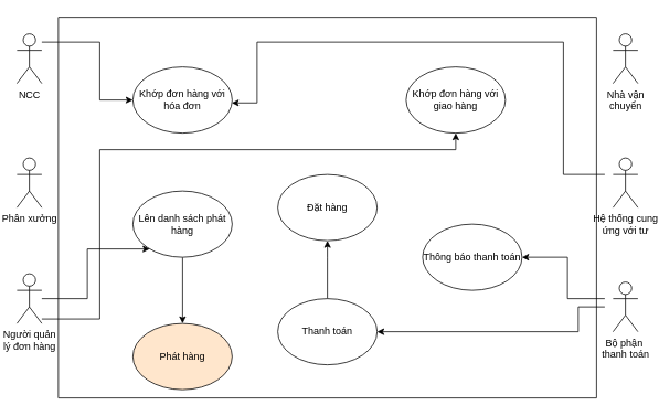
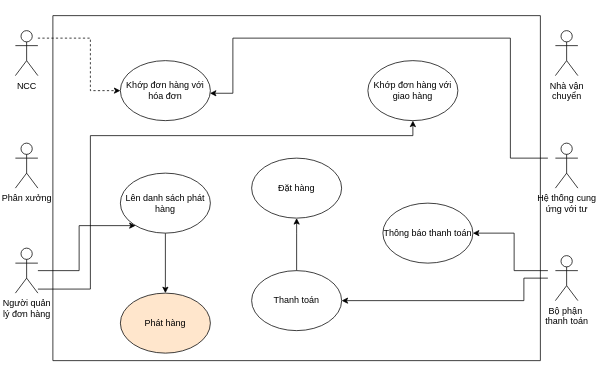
  <mxCell id="0" />
  <mxCell id="1" parent="0" />
  <mxCell id="2" value="" style="edgeStyle=orthogonalEdgeStyle;rounded=0;orthogonalLoop=1;jettySize=auto;html=1;" edge="1" parent="1" source="4" target="16"><mxGeometry relative="1" as="geometry"><mxPoint x="50" y="360" as="sourcePoint" /><Array as="points"><mxPoint x="105" y="360" /><mxPoint x="105" y="300" /></Array></mxGeometry></mxCell>
  <mxCell id="3" value="Phân xưởng" style="shape=umlActor;verticalLabelPosition=bottom;verticalAlign=top;html=1;outlineConnect=0;" vertex="1" parent="1"><mxGeometry x="20" y="190" width="30" height="60" as="geometry" /></mxCell>
  <mxCell id="4" value="Người quản &lt;br&gt;lý đơn hàng" style="shape=umlActor;verticalLabelPosition=bottom;verticalAlign=top;html=1;outlineConnect=0;" vertex="1" parent="1"><mxGeometry x="20" y="330" width="30" height="60" as="geometry" /></mxCell>
- <mxCell id="5" value="" style="edgeStyle=orthogonalEdgeStyle;rounded=0;orthogonalLoop=1;jettySize=auto;html=1;entryX=0;entryY=0.5;entryDx=0;entryDy=0;" edge="1" parent="1" source="6" target="13"><mxGeometry relative="1" as="geometry"><Array as="points"><mxPoint x="120" y="50" /><mxPoint x="120" y="120" /></Array></mxGeometry></mxCell>
+ <mxCell id="5" value="" style="edgeStyle=orthogonalEdgeStyle;rounded=0;orthogonalLoop=1;jettySize=auto;html=1;entryX=0;entryY=0.5;entryDx=0;entryDy=0;dashed=1;" edge="1" parent="1" source="6" target="13"><mxGeometry relative="1" as="geometry"><Array as="points"><mxPoint x="120" y="50" /><mxPoint x="120" y="120" /></Array></mxGeometry></mxCell>
  <mxCell id="6" value="NCC" style="shape=umlActor;verticalLabelPosition=bottom;verticalAlign=top;html=1;outlineConnect=0;" vertex="1" parent="1"><mxGeometry x="20" y="40" width="30" height="60" as="geometry" /></mxCell>
  <mxCell id="7" value="Nhà vận &lt;br&gt;chuyển" style="shape=umlActor;verticalLabelPosition=bottom;verticalAlign=top;html=1;outlineConnect=0;" vertex="1" parent="1"><mxGeometry x="740" y="40" width="30" height="60" as="geometry" /></mxCell>
  <mxCell id="8" value="Hệ thống cung&lt;br&gt;ứng với tư" style="shape=umlActor;verticalLabelPosition=bottom;verticalAlign=top;html=1;outlineConnect=0;" vertex="1" parent="1"><mxGeometry x="740" y="190" width="30" height="60" as="geometry" /></mxCell>
  <mxCell id="9" value="" style="edgeStyle=orthogonalEdgeStyle;rounded=0;orthogonalLoop=1;jettySize=auto;html=1;entryX=1;entryY=0.5;entryDx=0;entryDy=0;" edge="1" parent="1" target="20"><mxGeometry relative="1" as="geometry"><mxPoint x="730" y="370" as="sourcePoint" /><Array as="points"><mxPoint x="698" y="370" /><mxPoint x="698" y="400" /></Array></mxGeometry></mxCell>
  <mxCell id="10" value="" style="edgeStyle=orthogonalEdgeStyle;rounded=0;orthogonalLoop=1;jettySize=auto;html=1;" edge="1" parent="1" target="18"><mxGeometry relative="1" as="geometry"><mxPoint x="730" y="360" as="sourcePoint" /><Array as="points"><mxPoint x="685" y="360" /><mxPoint x="685" y="310" /></Array></mxGeometry></mxCell>
  <mxCell id="11" value="Bộ phận&amp;nbsp;&lt;br&gt;thanh toán" style="shape=umlActor;verticalLabelPosition=bottom;verticalAlign=top;html=1;outlineConnect=0;" vertex="1" parent="1"><mxGeometry x="740" y="340" width="30" height="60" as="geometry" /></mxCell>
  <mxCell id="12" value="" style="swimlane;startSize=0;" vertex="1" parent="1"><mxGeometry x="70" width="650" height="460" as="geometry" y="20"><mxRectangle x="170" y="10" width="50" height="40" as="alternateBounds" /></mxGeometry></mxCell>
  <mxCell id="13" value="Khớp đơn hàng với hóa đơn" style="ellipse;whiteSpace=wrap;html=1;" vertex="1" parent="12"><mxGeometry x="90" y="60" width="120" height="80" as="geometry" /></mxCell>
  <mxCell id="14" value="Khớp đơn hàng với giao hàng" style="ellipse;whiteSpace=wrap;html=1;" vertex="1" parent="12"><mxGeometry x="420" y="60" width="120" height="80" as="geometry" /></mxCell>
  <mxCell id="15" value="" style="edgeStyle=orthogonalEdgeStyle;rounded=0;orthogonalLoop=1;jettySize=auto;html=1;" edge="1" parent="12" source="16" target="21"><mxGeometry relative="1" as="geometry" /></mxCell>
  <mxCell id="16" value="Lên danh sách phát hàng" style="ellipse;whiteSpace=wrap;html=1;" vertex="1" parent="12"><mxGeometry x="90" y="210" width="120" height="80" as="geometry" /></mxCell>
  <mxCell id="17" style="edgeStyle=orthogonalEdgeStyle;rounded=0;orthogonalLoop=1;jettySize=auto;html=1;entryX=0.995;entryY=0.544;entryDx=0;entryDy=0;entryPerimeter=0;" edge="1" parent="12" target="13"><mxGeometry relative="1" as="geometry"><mxPoint x="660" y="190" as="sourcePoint" /><mxPoint x="220" y="90" as="targetPoint" /><Array as="points"><mxPoint x="610" y="190" /><mxPoint x="610" y="30" /><mxPoint x="240" y="30" /><mxPoint x="240" y="103" /></Array></mxGeometry></mxCell>
  <mxCell id="18" value="Thông báo thanh toán" style="ellipse;whiteSpace=wrap;html=1;" vertex="1" parent="12"><mxGeometry x="440" y="250" width="120" height="80" as="geometry" /></mxCell>
  <mxCell id="19" value="" style="edgeStyle=orthogonalEdgeStyle;rounded=0;orthogonalLoop=1;jettySize=auto;html=1;" edge="1" parent="12" source="20" target="22"><mxGeometry relative="1" as="geometry"><Array as="points"><mxPoint x="325" y="290" /><mxPoint x="325" y="290" /></Array></mxGeometry></mxCell>
  <mxCell id="20" value="Thanh toán" style="ellipse;whiteSpace=wrap;html=1;" vertex="1" parent="12"><mxGeometry x="265" y="340" width="120" height="80" as="geometry" /></mxCell>
  <mxCell id="21" value="Phát hàng" style="ellipse;whiteSpace=wrap;html=1;fillColor=#ffe6cc;" vertex="1" parent="12"><mxGeometry x="90" y="370" width="120" height="80" as="geometry" /></mxCell>
  <mxCell id="22" value="Đặt hàng" style="ellipse;whiteSpace=wrap;html=1;" vertex="1" parent="12"><mxGeometry x="265" y="190" width="120" height="80" as="geometry" /></mxCell>
  <mxCell id="23" value="" style="edgeStyle=orthogonalEdgeStyle;rounded=0;orthogonalLoop=1;jettySize=auto;html=1;entryX=0.5;entryY=1;entryDx=0;entryDy=0;" edge="1" parent="12" target="14"><mxGeometry relative="1" as="geometry"><mxPoint x="-20" y="364.63" as="sourcePoint" /><mxPoint x="120.84" y="160.07" as="targetPoint" /><Array as="points"><mxPoint x="50" y="365" /><mxPoint x="50" y="160" /><mxPoint x="480" y="160" /></Array></mxGeometry></mxCell>
